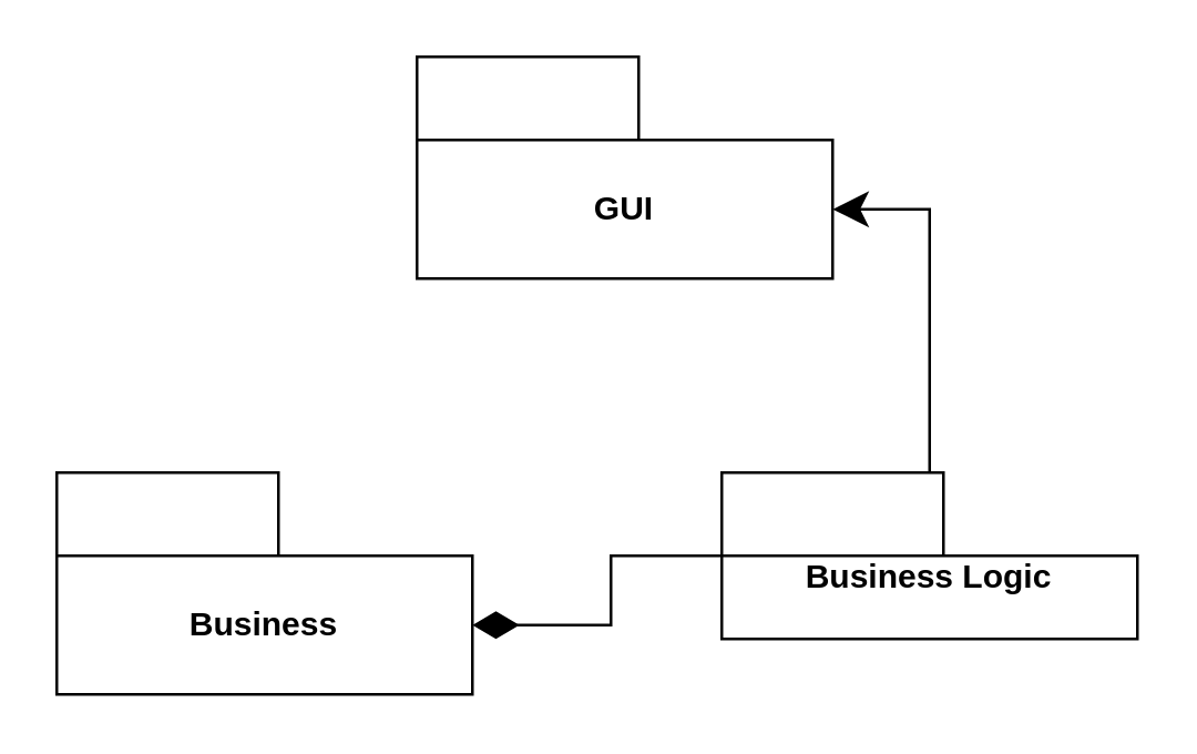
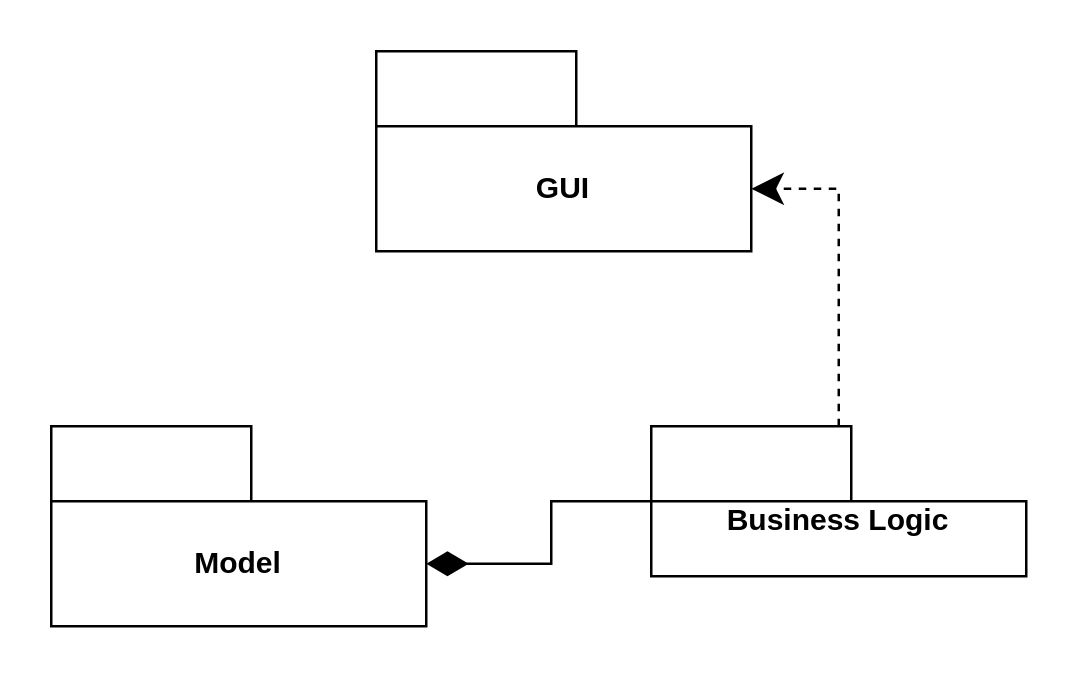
  <mxCell id="0" />
  <mxCell id="1" parent="0" />
  <mxCell id="2" value="GUI" style="shape=folder;fontStyle=1;tabWidth=80;tabHeight=30;tabPosition=left;html=1;boundedLbl=1;whiteSpace=wrap;" vertex="1" parent="1"><mxGeometry x="150" y="20" width="150" height="80" as="geometry" /></mxCell>
  <mxCell id="3" value="Business Logic&lt;div&gt;&lt;br/&gt;&lt;/div&gt;" style="shape=folder;fontStyle=1;tabWidth=80;tabHeight=30;tabPosition=left;html=1;boundedLbl=1;whiteSpace=wrap;" vertex="1" parent="1"><mxGeometry x="260" y="170" width="150" height="60" as="geometry" /></mxCell>
- <mxCell id="4" value="Business" style="shape=folder;fontStyle=1;tabWidth=80;tabHeight=30;tabPosition=left;html=1;boundedLbl=1;whiteSpace=wrap;" vertex="1" parent="1"><mxGeometry x="20" y="170" width="150" height="80" as="geometry" /></mxCell>
- <mxCell id="5" style="edgeStyle=orthogonalEdgeStyle;rounded=0;orthogonalLoop=1;jettySize=auto;html=1;entryX=0;entryY=0;entryDx=150;entryDy=55;entryPerimeter=0;dashed=0;endArrow=classic;endFill=1;endSize=10;" edge="1" parent="1" source="3" target="2"><mxGeometry relative="1" as="geometry" /></mxCell>
+ <mxCell id="4" value="Model" style="shape=folder;fontStyle=1;tabWidth=80;tabHeight=30;tabPosition=left;html=1;boundedLbl=1;whiteSpace=wrap;" vertex="1" parent="1"><mxGeometry x="20" y="170" width="150" height="80" as="geometry" /></mxCell>
+ <mxCell id="5" style="edgeStyle=orthogonalEdgeStyle;rounded=0;orthogonalLoop=1;jettySize=auto;html=1;entryX=0;entryY=0;entryDx=150;entryDy=55;entryPerimeter=0;dashed=1;endArrow=classic;endFill=1;endSize=10;" edge="1" parent="1" source="3" target="2"><mxGeometry relative="1" as="geometry" /></mxCell>
  <mxCell id="6" style="edgeStyle=orthogonalEdgeStyle;rounded=0;orthogonalLoop=1;jettySize=auto;html=1;entryX=0;entryY=0;entryDx=150;entryDy=55;entryPerimeter=0;endSize=14;endArrow=diamondThin;endFill=1;" edge="1" parent="1" source="3" target="4"><mxGeometry relative="1" as="geometry" /></mxCell>
